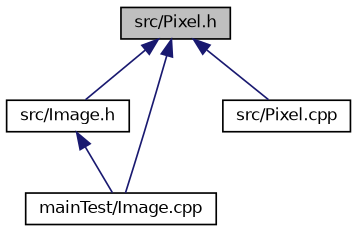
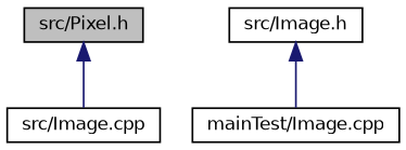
  digraph {
    node [color=black fillcolor=white fontname=Helvetica fontsize=10 shape=record style=filled]
    edge [color=midnightblue dir=back fontname=Helvetica fontsize=10 labelfontname=Helvetica labelfontsize=10 style=solid]
    n1 [fillcolor=grey75 fontcolor=black height=0.2 label="src/Pixel.h" width=0.4]
    n2 [height=0.2 label="src/Image.h" width=0.4]
    n3 [height=0.2 label="mainTest/Image.cpp" width=0.4]
-   n4 [height=0.2 label="src/Pixel.cpp" width=0.4]
-   n1 -> n2
-   n1 -> n3
+   n4 [height=0.2 label="src/Image.cpp" width=0.4]
    n1 -> n4
    n2 -> n3
  }
